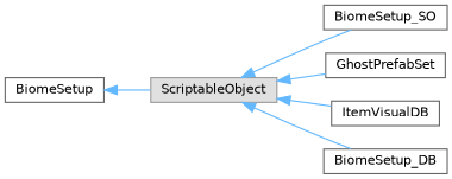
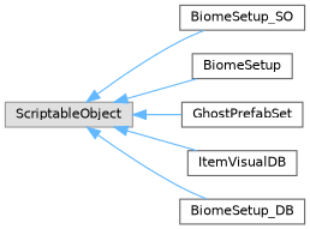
  digraph {
    rankdir=LR
    node [color=grey40 fillcolor=white fontname=Helvetica fontsize=10 shape=box style=filled]
    edge [color=steelblue1 dir=back fontname=Helvetica fontsize=10 labelfontname=Helvetica labelfontsize=10 style=solid]
    n1 [color=grey60 fillcolor="#E0E0E0" height=0.2 label=ScriptableObject width=0.4]
    n2 [height=0.2 label=BiomeSetup_SO width=0.4]
    n3 [height=0.2 label=BiomeSetup width=0.4]
    n4 [height=0.2 label=GhostPrefabSet width=0.4]
    n5 [height=0.2 label=ItemVisualDB width=0.4]
    n6 [height=0.2 label=BiomeSetup_DB width=0.4]
    n1 -> n2
-   n3 -> n1
+   n1 -> n3
    n1 -> n4
    n1 -> n5
    n1 -> n6
  }
